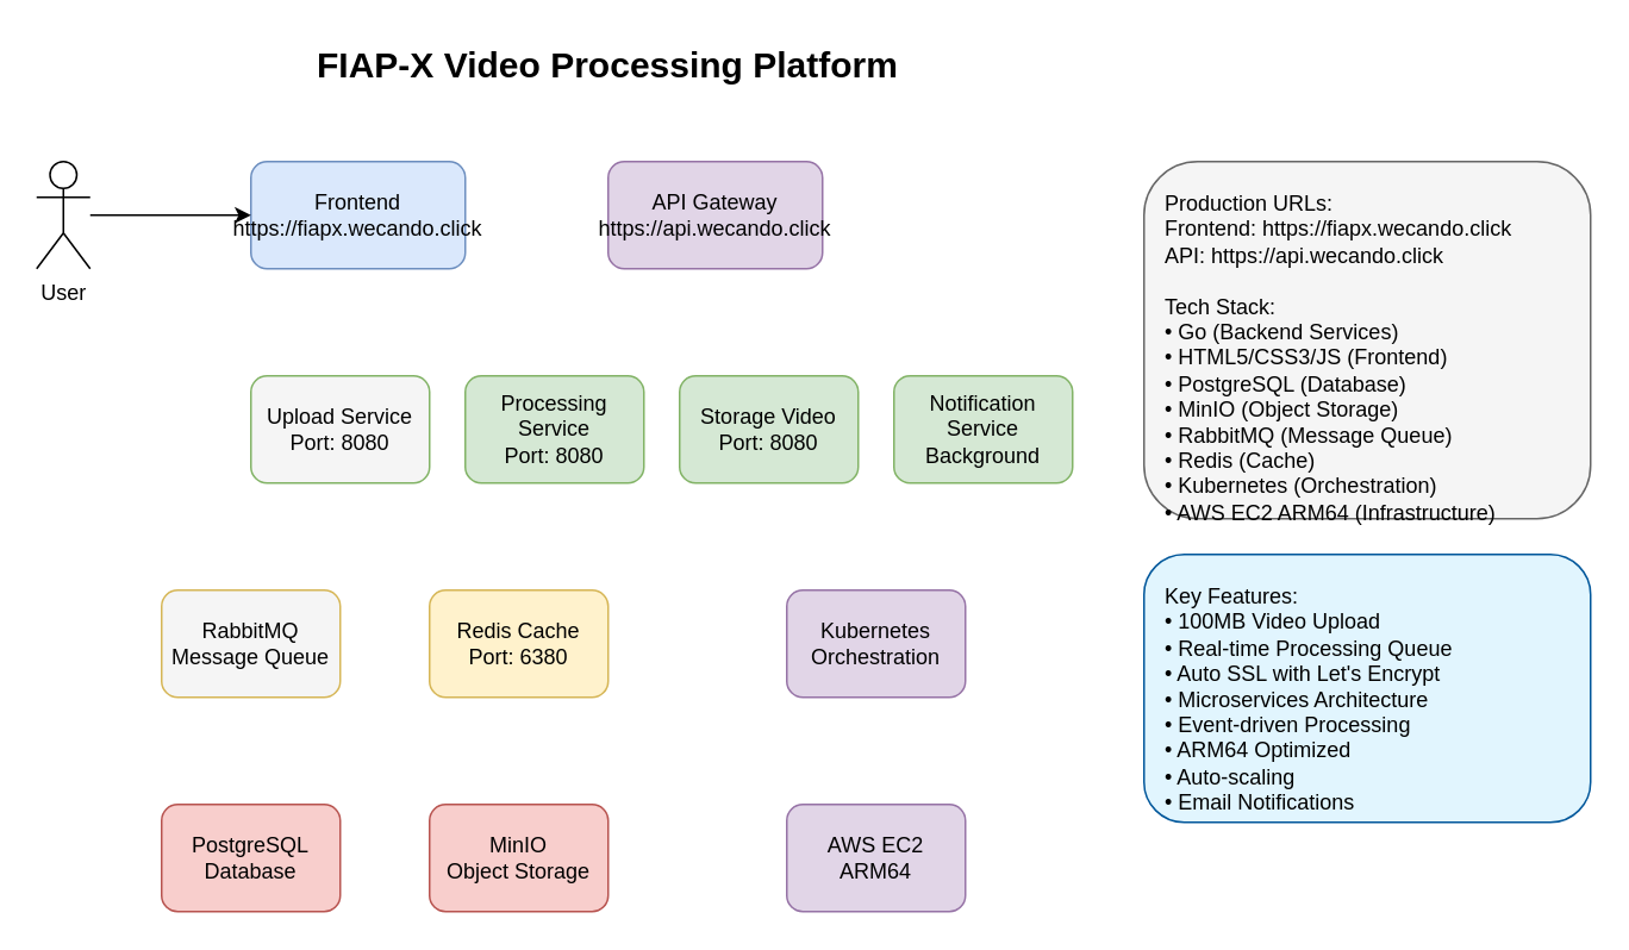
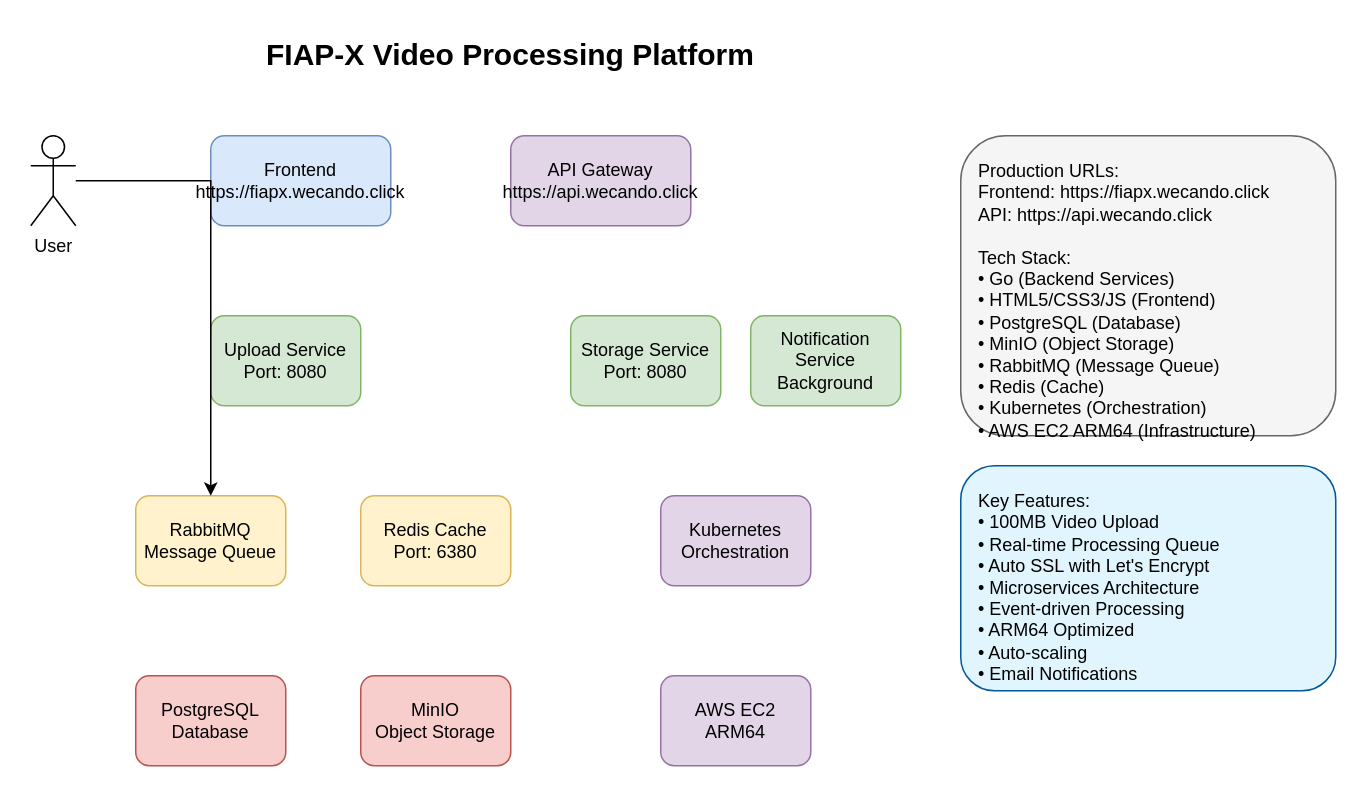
  <mxCell id="0" />
  <mxCell id="1" parent="0" />
  <mxCell id="2" value="FIAP-X Video Processing Platform" style="text;html=1;strokeColor=none;fillColor=none;align=center;verticalAlign=middle;whiteSpace=wrap;rounded=0;fontSize=20;fontStyle=1;" vertex="1" parent="1"><mxGeometry x="140" y="20" width="400" height="30" as="geometry" /></mxCell>
  <mxCell id="3" value="User" style="shape=umlActor;verticalLabelPosition=bottom;verticalAlign=top;html=1;" vertex="1" parent="1"><mxGeometry x="20" y="90" width="30" height="60" as="geometry" /></mxCell>
  <mxCell id="4" value="Frontend&#10;https://fiapx.wecando.click" style="rounded=1;whiteSpace=wrap;html=1;fillColor=#dae8fc;strokeColor=#6c8ebf;" vertex="1" parent="1"><mxGeometry x="140" y="90" width="120" height="60" as="geometry" /></mxCell>
  <mxCell id="5" value="API Gateway&#10;https://api.wecando.click" style="rounded=1;whiteSpace=wrap;html=1;fillColor=#e1d5e7;strokeColor=#9673a6;" vertex="1" parent="1"><mxGeometry x="340" y="90" width="120" height="60" as="geometry" /></mxCell>
- <mxCell id="6" value="Upload Service&#10;Port: 8080" style="rounded=1;whiteSpace=wrap;html=1;fillColor=#f5f5f5;strokeColor=#82b366;" vertex="1" parent="1"><mxGeometry x="140" y="210" width="100" height="60" as="geometry" /></mxCell>
- <mxCell id="7" value="Processing Service&#10;Port: 8080" style="rounded=1;whiteSpace=wrap;html=1;fillColor=#d5e8d4;strokeColor=#82b366;" vertex="1" parent="1"><mxGeometry x="260" y="210" width="100" height="60" as="geometry" /></mxCell>
- <mxCell id="8" value="Storage Video&#10;Port: 8080" style="rounded=1;whiteSpace=wrap;html=1;fillColor=#d5e8d4;strokeColor=#82b366;" vertex="1" parent="1"><mxGeometry x="380" y="210" width="100" height="60" as="geometry" /></mxCell>
+ <mxCell id="6" value="Upload Service&#10;Port: 8080" style="rounded=1;whiteSpace=wrap;html=1;fillColor=#d5e8d4;strokeColor=#82b366;" vertex="1" parent="1"><mxGeometry x="140" y="210" width="100" height="60" as="geometry" /></mxCell>
+ <mxCell id="8" value="Storage Service&#10;Port: 8080" style="rounded=1;whiteSpace=wrap;html=1;fillColor=#d5e8d4;strokeColor=#82b366;" vertex="1" parent="1"><mxGeometry x="380" y="210" width="100" height="60" as="geometry" /></mxCell>
  <mxCell id="9" value="Notification Service&#10;Background" style="rounded=1;whiteSpace=wrap;html=1;fillColor=#d5e8d4;strokeColor=#82b366;" vertex="1" parent="1"><mxGeometry x="500" y="210" width="100" height="60" as="geometry" /></mxCell>
- <mxCell id="10" value="RabbitMQ&#10;Message Queue" style="rounded=1;whiteSpace=wrap;html=1;fillColor=#f5f5f5;strokeColor=#d6b656;" vertex="1" parent="1"><mxGeometry x="90" y="330" width="100" height="60" as="geometry" /></mxCell>
+ <mxCell id="10" value="RabbitMQ&#10;Message Queue" style="rounded=1;whiteSpace=wrap;html=1;fillColor=#fff2cc;strokeColor=#d6b656;" vertex="1" parent="1"><mxGeometry x="90" y="330" width="100" height="60" as="geometry" /></mxCell>
  <mxCell id="11" value="Redis Cache&#10;Port: 6380" style="rounded=1;whiteSpace=wrap;html=1;fillColor=#fff2cc;strokeColor=#d6b656;" vertex="1" parent="1"><mxGeometry x="240" y="330" width="100" height="60" as="geometry" /></mxCell>
  <mxCell id="12" value="PostgreSQL&#10;Database" style="rounded=1;whiteSpace=wrap;html=1;fillColor=#f8cecc;strokeColor=#b85450;" vertex="1" parent="1"><mxGeometry x="90" y="450" width="100" height="60" as="geometry" /></mxCell>
  <mxCell id="13" value="MinIO&#10;Object Storage" style="rounded=1;whiteSpace=wrap;html=1;fillColor=#f8cecc;strokeColor=#b85450;" vertex="1" parent="1"><mxGeometry x="240" y="450" width="100" height="60" as="geometry" /></mxCell>
  <mxCell id="14" value="Kubernetes&#10;Orchestration" style="rounded=1;whiteSpace=wrap;html=1;fillColor=#e1d5e7;strokeColor=#9673a6;" vertex="1" parent="1"><mxGeometry x="440" y="330" width="100" height="60" as="geometry" /></mxCell>
  <mxCell id="15" value="AWS EC2&#10;ARM64" style="rounded=1;whiteSpace=wrap;html=1;fillColor=#e1d5e7;strokeColor=#9673a6;" vertex="1" parent="1"><mxGeometry x="440" y="450" width="100" height="60" as="geometry" /></mxCell>
- <mxCell id="16" style="edgeStyle=orthogonalEdgeStyle;rounded=0;orthogonalLoop=1;jettySize=auto;html=1;" edge="1" parent="1" source="3" target="4"><mxGeometry relative="1" as="geometry" /></mxCell>
+ <mxCell id="16" style="edgeStyle=orthogonalEdgeStyle;rounded=0;orthogonalLoop=1;jettySize=auto;html=1;" edge="1" parent="1" source="3" target="10"><mxGeometry relative="1" as="geometry" /></mxCell>
  <mxCell id="17" value="Production URLs:&#10;Frontend: https://fiapx.wecando.click&#10;API: https://api.wecando.click&#10;&#10;Tech Stack:&#10;• Go (Backend Services)&#10;• HTML5/CSS3/JS (Frontend)&#10;• PostgreSQL (Database)&#10;• MinIO (Object Storage)&#10;• RabbitMQ (Message Queue)&#10;• Redis (Cache)&#10;• Kubernetes (Orchestration)&#10;• AWS EC2 ARM64 (Infrastructure)" style="rounded=1;whiteSpace=wrap;html=1;fillColor=#f5f5f5;strokeColor=#666666;align=left;verticalAlign=top;spacingLeft=10;spacingTop=10;" vertex="1" parent="1"><mxGeometry x="640" y="90" width="250" height="200" as="geometry" /></mxCell>
  <mxCell id="18" value="Key Features:&#10;• 100MB Video Upload&#10;• Real-time Processing Queue&#10;• Auto SSL with Let's Encrypt&#10;• Microservices Architecture&#10;• Event-driven Processing&#10;• ARM64 Optimized&#10;• Auto-scaling&#10;• Email Notifications" style="rounded=1;whiteSpace=wrap;html=1;fillColor=#e1f5fe;strokeColor=#01579b;align=left;verticalAlign=top;spacingLeft=10;spacingTop=10;" vertex="1" parent="1"><mxGeometry x="640" y="310" width="250" height="150" as="geometry" /></mxCell>
